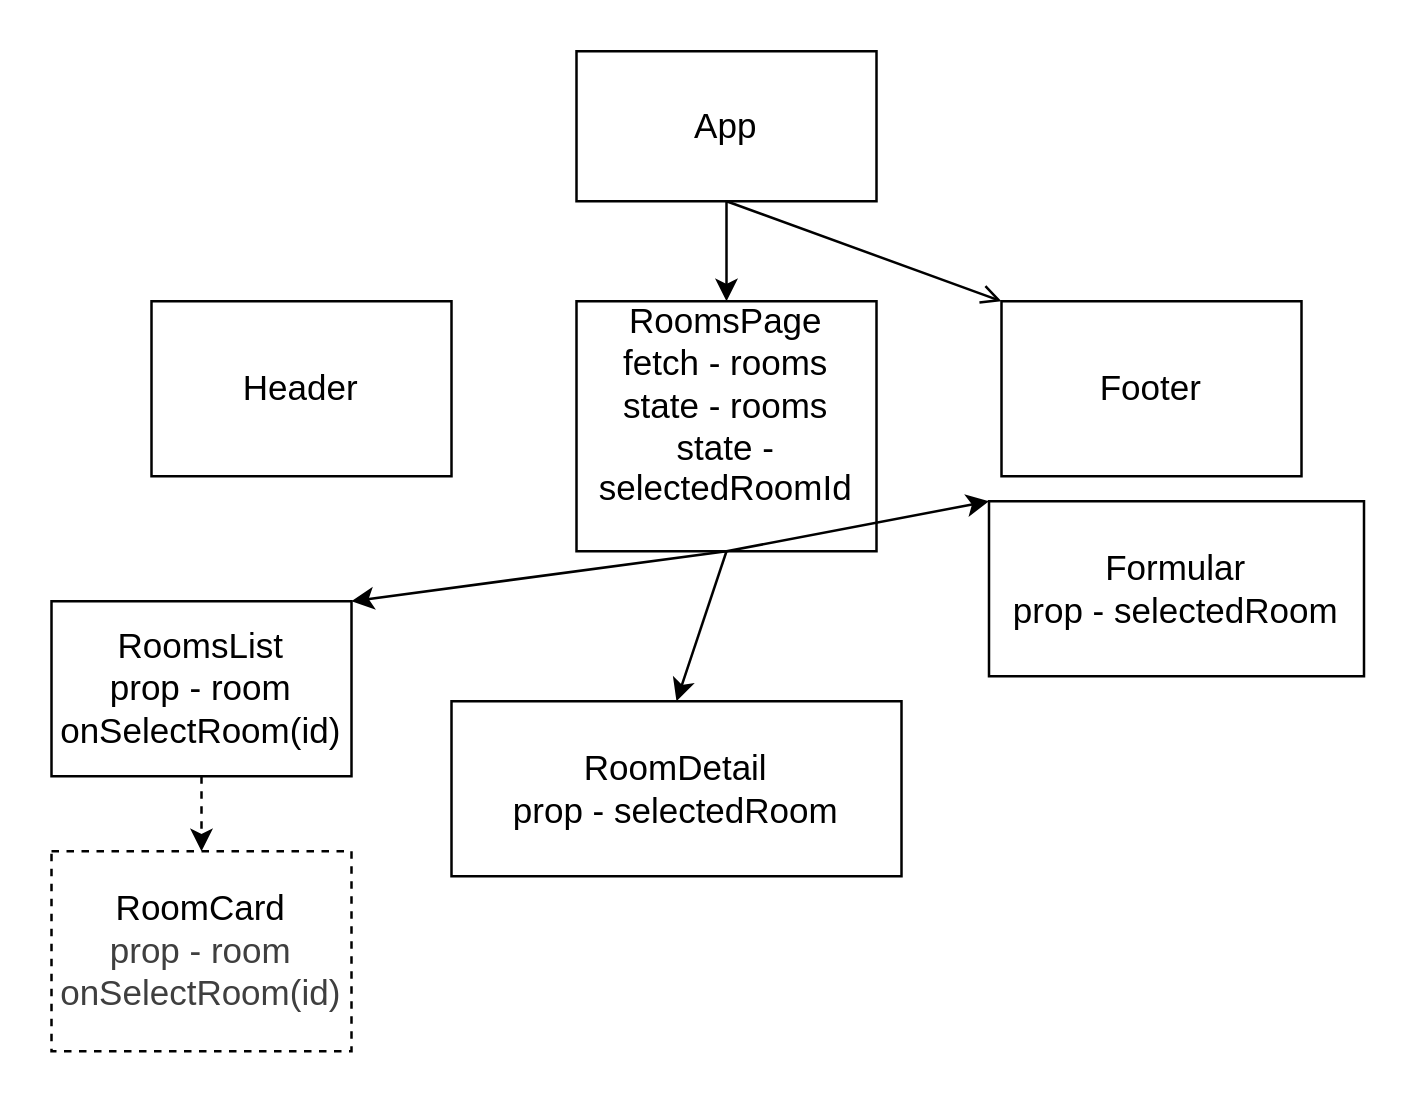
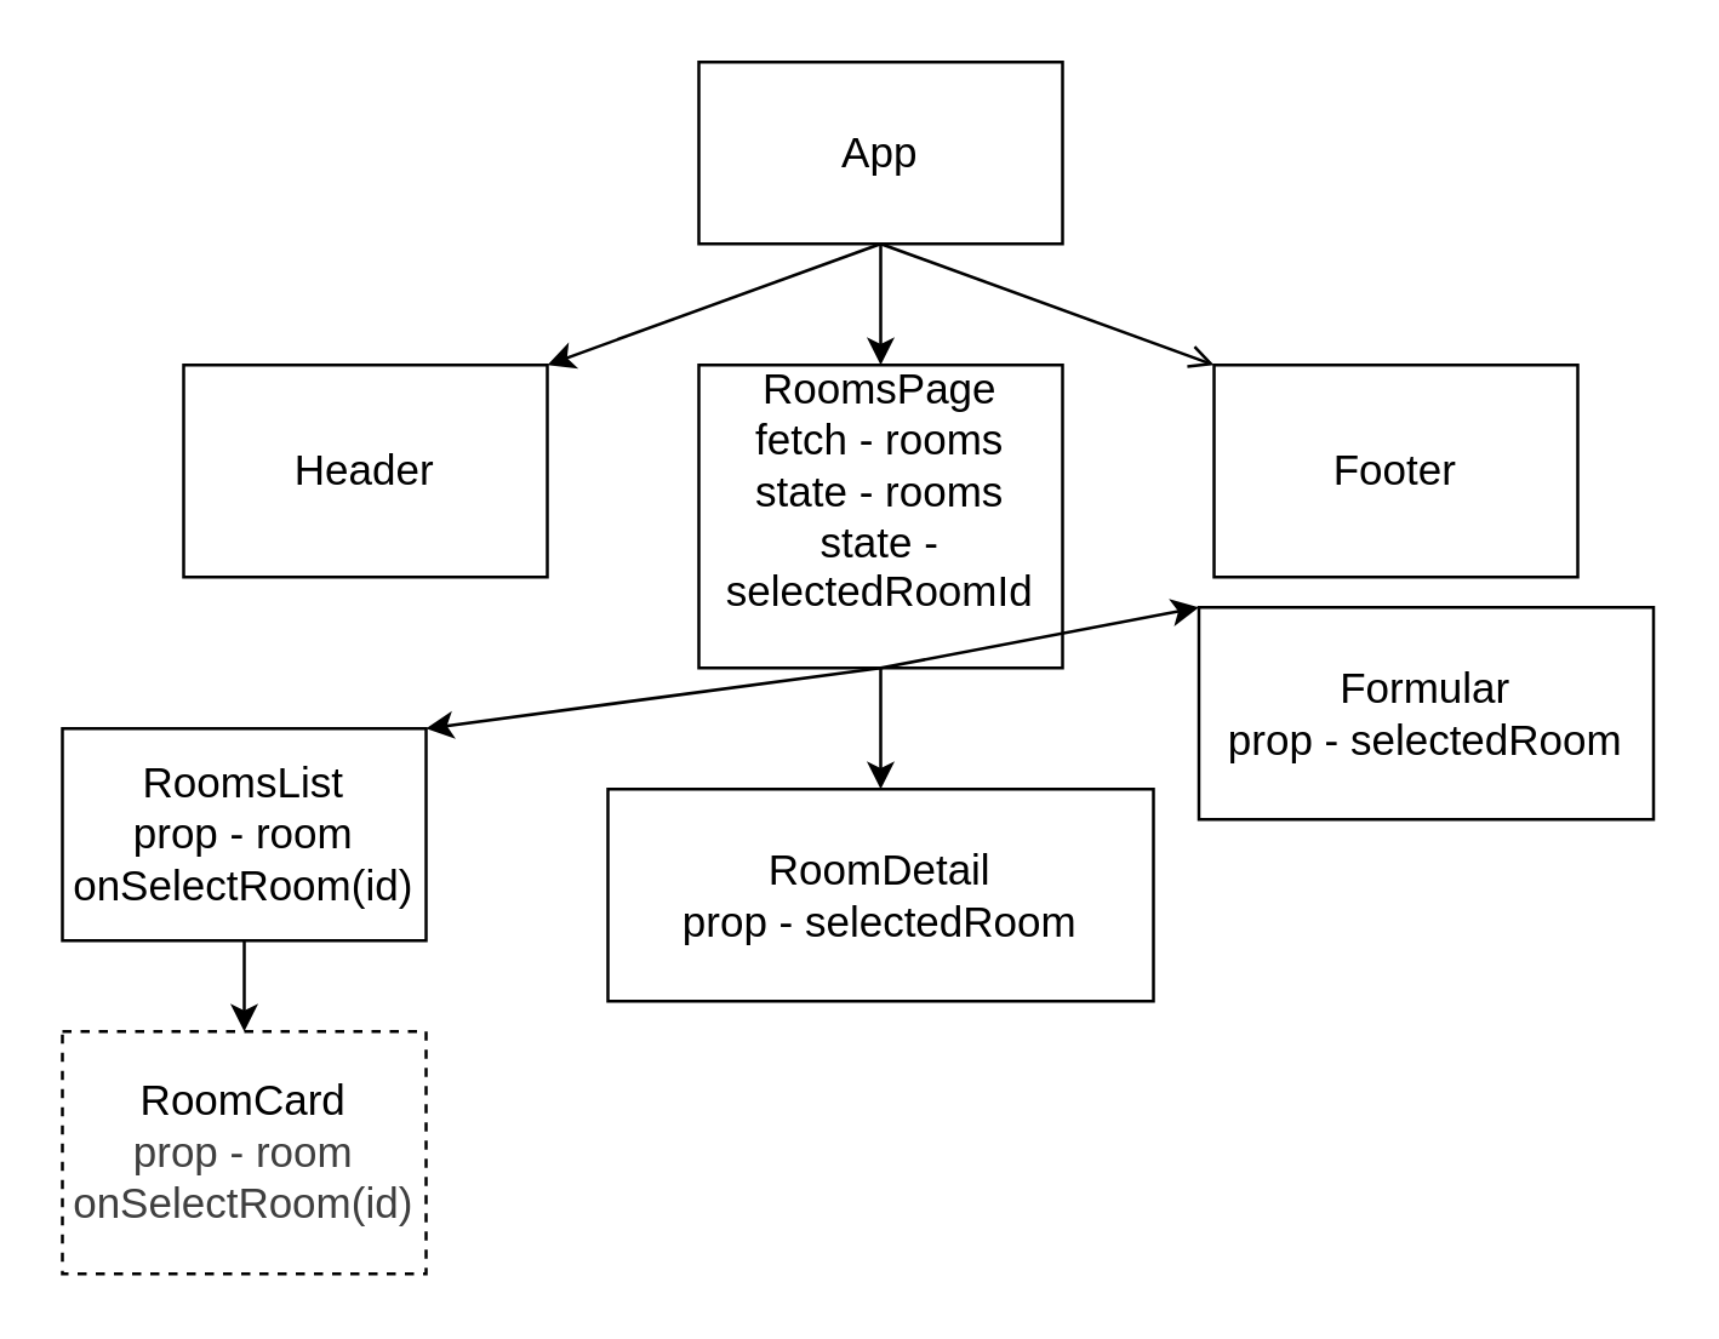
  <mxCell id="0" />
  <mxCell id="1" parent="0" />
  <mxCell id="2" style="edgeStyle=none;html=1;exitX=0.5;exitY=1;exitDx=0;exitDy=0;entryX=0.5;entryY=0;entryDx=0;entryDy=0;" edge="1" parent="1" source="5" target="7"><mxGeometry relative="1" as="geometry" /></mxCell>
  <mxCell id="3" style="edgeStyle=none;html=1;exitX=0.5;exitY=1;exitDx=0;exitDy=0;entryX=0;entryY=0;entryDx=0;entryDy=0;endArrow=open;" edge="1" parent="1" source="5" target="8"><mxGeometry relative="1" as="geometry" /></mxCell>
+ <mxCell id="4" style="edgeStyle=none;html=1;exitX=0.5;exitY=1;exitDx=0;exitDy=0;entryX=1;entryY=0;entryDx=0;entryDy=0;" edge="1" parent="1" source="5" target="9"><mxGeometry relative="1" as="geometry" /></mxCell>
  <mxCell id="5" value="&lt;font style=&quot;font-size: 14px;&quot;&gt;App&lt;/font&gt;" style="rounded=0;whiteSpace=wrap;html=1;" vertex="1" parent="1"><mxGeometry x="230" y="20" width="120" height="60" as="geometry" /></mxCell>
  <mxCell id="6" style="edgeStyle=none;html=1;exitX=0.5;exitY=1;exitDx=0;exitDy=0;entryX=1;entryY=0;entryDx=0;entryDy=0;" edge="1" parent="1" source="7" target="13"><mxGeometry relative="1" as="geometry" /></mxCell>
  <mxCell id="7" value="&lt;span style=&quot;font-size: 14px;&quot;&gt;RoomsPage&lt;br&gt;fetch - rooms&lt;br&gt;state - rooms&lt;br&gt;state - selectedRoomId&lt;/span&gt;&lt;div&gt;&lt;span style=&quot;font-size: 14px;&quot;&gt;&lt;br&gt;&lt;/span&gt;&lt;/div&gt;" style="rounded=0;whiteSpace=wrap;html=1;" vertex="1" parent="1"><mxGeometry x="230" y="120" width="120" height="100" as="geometry" /></mxCell>
  <mxCell id="8" value="&lt;font style=&quot;font-size: 14px;&quot;&gt;Footer&lt;/font&gt;" style="rounded=0;whiteSpace=wrap;html=1;" vertex="1" parent="1"><mxGeometry x="400" y="120" width="120" height="70" as="geometry" /></mxCell>
  <mxCell id="9" value="&lt;font style=&quot;font-size: 14px;&quot;&gt;Header&lt;/font&gt;" style="rounded=0;whiteSpace=wrap;html=1;" vertex="1" parent="1"><mxGeometry x="60" y="120" width="120" height="70" as="geometry" /></mxCell>
  <mxCell id="10" style="edgeStyle=none;html=1;exitX=0.5;exitY=1;exitDx=0;exitDy=0;entryX=0.5;entryY=0;entryDx=0;entryDy=0;" edge="1" parent="1" source="7" target="15"><mxGeometry relative="1" as="geometry"><mxPoint x="289" y="190" as="sourcePoint" /></mxGeometry></mxCell>
  <mxCell id="11" style="edgeStyle=none;html=1;exitX=0.5;exitY=1;exitDx=0;exitDy=0;entryX=0;entryY=0;entryDx=0;entryDy=0;" edge="1" parent="1" source="7" target="16"><mxGeometry relative="1" as="geometry"><mxPoint x="289" y="190" as="sourcePoint" /></mxGeometry></mxCell>
- <mxCell id="12" style="edgeStyle=none;html=1;exitX=0.5;exitY=1;exitDx=0;exitDy=0;entryX=0.5;entryY=0;entryDx=0;entryDy=0;dashed=1;" edge="1" parent="1" source="13" target="14"><mxGeometry relative="1" as="geometry" /></mxCell>
+ <mxCell id="12" style="edgeStyle=none;html=1;exitX=0.5;exitY=1;exitDx=0;exitDy=0;entryX=0.5;entryY=0;entryDx=0;entryDy=0;" edge="1" parent="1" source="13" target="14"><mxGeometry relative="1" as="geometry" /></mxCell>
  <mxCell id="13" value="&lt;font style=&quot;font-size: 14px;&quot;&gt;RoomsList&lt;br&gt;prop - room&lt;br&gt;onSelectRoom(id)&lt;/font&gt;" style="rounded=0;whiteSpace=wrap;html=1;" vertex="1" parent="1"><mxGeometry x="20" y="240" width="120" height="70" as="geometry" /></mxCell>
  <mxCell id="14" value="&lt;font style=&quot;font-size: 14px;&quot;&gt;RoomCard&lt;br&gt;&lt;span style=&quot;color: rgb(63, 63, 63);&quot;&gt;prop - room onSelectRoom(id)&lt;/span&gt;&lt;/font&gt;" style="rounded=0;whiteSpace=wrap;html=1;dashed=1;" vertex="1" parent="1"><mxGeometry x="20" y="340" width="120" height="80" as="geometry" /></mxCell>
- <mxCell id="15" value="&lt;font style=&quot;font-size: 14px;&quot;&gt;RoomDetail&lt;br&gt;prop - selectedRoom&lt;/font&gt;" style="rounded=0;whiteSpace=wrap;html=1;" vertex="1" parent="1"><mxGeometry x="180" y="280" width="180" height="70" as="geometry" /></mxCell>
+ <mxCell id="15" value="&lt;font style=&quot;font-size: 14px;&quot;&gt;RoomDetail&lt;br&gt;prop - selectedRoom&lt;/font&gt;" style="rounded=0;whiteSpace=wrap;html=1;" vertex="1" parent="1"><mxGeometry x="200" y="260" width="180" height="70" as="geometry" /></mxCell>
  <mxCell id="16" value="&lt;font style=&quot;font-size: 14px;&quot;&gt;Formular&lt;br&gt;prop - selectedRoom&lt;/font&gt;" style="rounded=0;whiteSpace=wrap;html=1;" vertex="1" parent="1"><mxGeometry x="395" y="200" width="150" height="70" as="geometry" /></mxCell>
